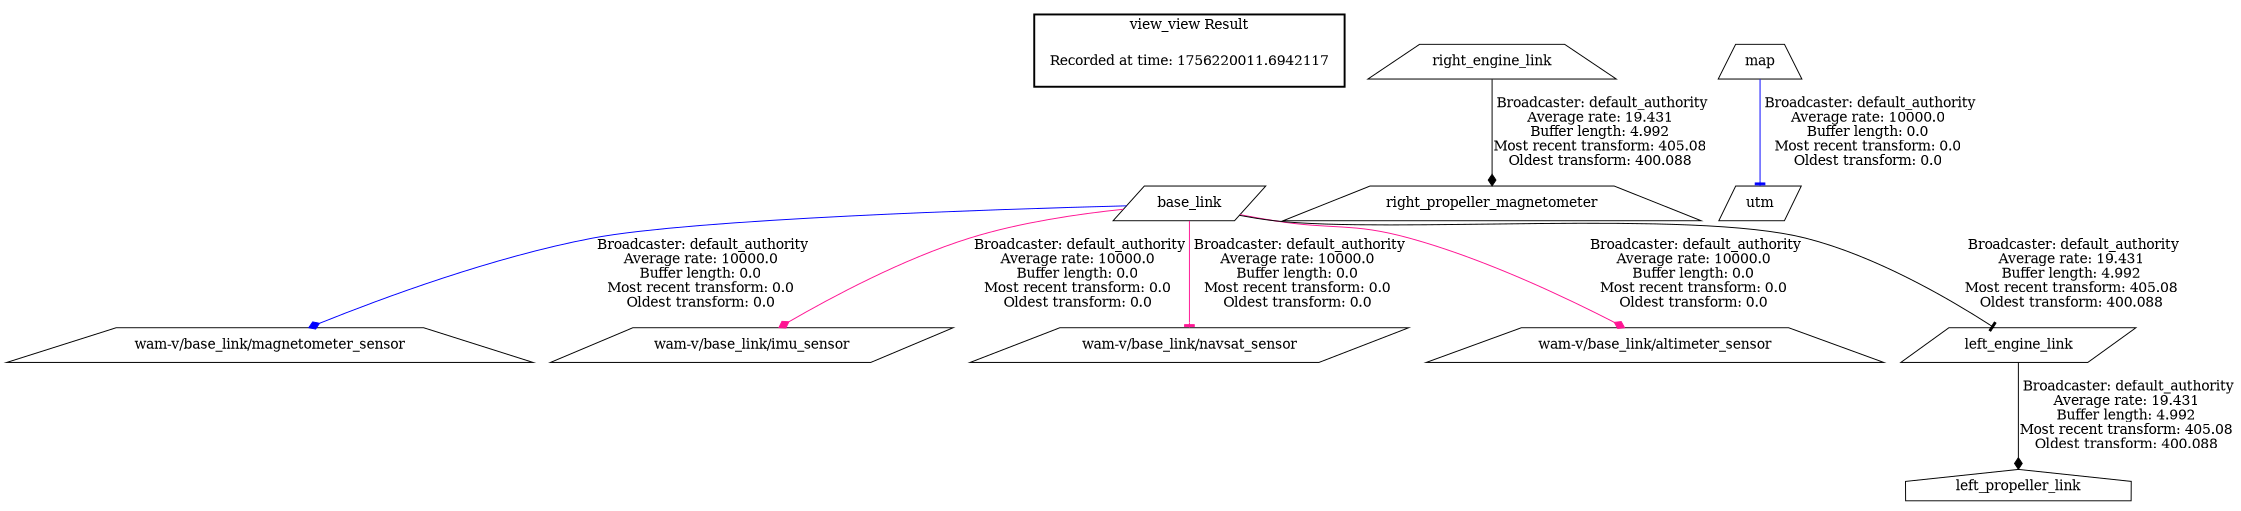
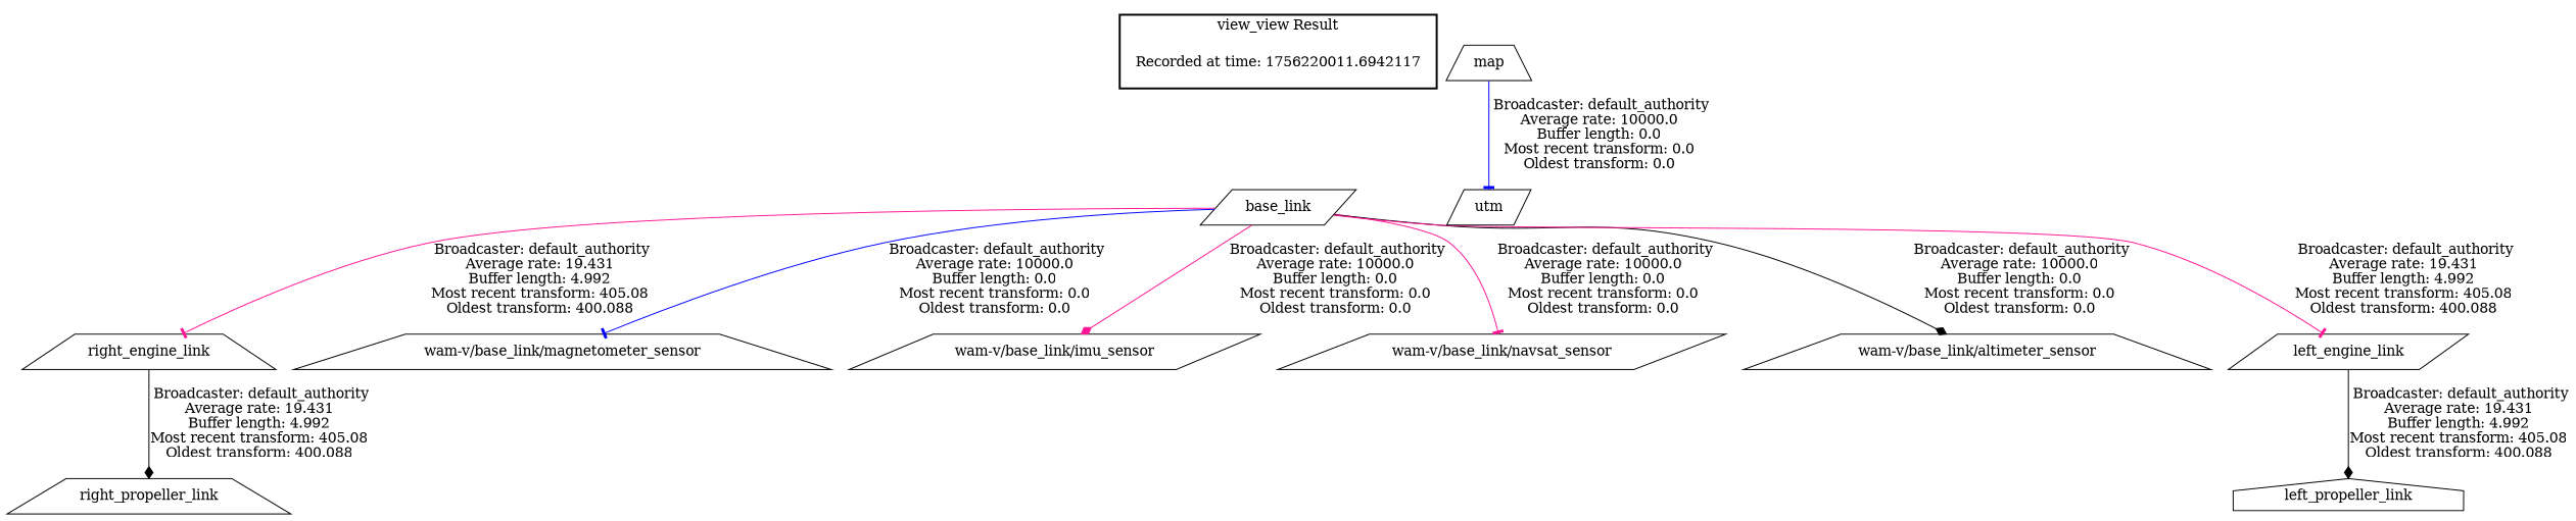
  digraph {
    node [shape=parallelogram]
    edge [arrowhead=diamond color=deeppink]
    "Recorded at time: 1756220011.6942117" [shape=plaintext]
    base_link
    right_engine_link [shape=trapezium]
    "wam-v/base_link/magnetometer_sensor" [shape=trapezium]
    "wam-v/base_link/imu_sensor"
    "wam-v/base_link/navsat_sensor"
    "wam-v/base_link/altimeter_sensor" [shape=trapezium]
    left_engine_link
-   right_propeller_link [shape=trapezium label=right_propeller_magnetometer]
+   right_propeller_link [shape=trapezium]
    left_propeller_link [shape=house]
    map [shape=trapezium]
    utm
    subgraph cluster_1 {
      color=black
      label="view_view Result"
      style=bold
      "Recorded at time: 1756220011.6942117"
    }
    "Recorded at time: 1756220011.6942117" -> base_link [style=invis arrowhead="" color=""]
-   base_link -> "wam-v/base_link/magnetometer_sensor" [color=blue label=" Broadcaster: default_authority\nAverage rate: 10000.0\nBuffer length: 0.0\nMost recent transform: 0.0\nOldest transform: 0.0\n"]
+   base_link -> right_engine_link [arrowhead=tee label=" Broadcaster: default_authority\nAverage rate: 19.431\nBuffer length: 4.992\nMost recent transform: 405.08\nOldest transform: 400.088\n"]
+   base_link -> "wam-v/base_link/magnetometer_sensor" [arrowhead=tee color=blue label=" Broadcaster: default_authority\nAverage rate: 10000.0\nBuffer length: 0.0\nMost recent transform: 0.0\nOldest transform: 0.0\n"]
    base_link -> "wam-v/base_link/imu_sensor" [label=" Broadcaster: default_authority\nAverage rate: 10000.0\nBuffer length: 0.0\nMost recent transform: 0.0\nOldest transform: 0.0\n"]
    base_link -> "wam-v/base_link/navsat_sensor" [arrowhead=tee label=" Broadcaster: default_authority\nAverage rate: 10000.0\nBuffer length: 0.0\nMost recent transform: 0.0\nOldest transform: 0.0\n"]
-   base_link -> "wam-v/base_link/altimeter_sensor" [label=" Broadcaster: default_authority\nAverage rate: 10000.0\nBuffer length: 0.0\nMost recent transform: 0.0\nOldest transform: 0.0\n"]
-   base_link -> left_engine_link [arrowhead=tee color=black label=" Broadcaster: default_authority\nAverage rate: 19.431\nBuffer length: 4.992\nMost recent transform: 405.08\nOldest transform: 400.088\n"]
+   base_link -> "wam-v/base_link/altimeter_sensor" [color=black label=" Broadcaster: default_authority\nAverage rate: 10000.0\nBuffer length: 0.0\nMost recent transform: 0.0\nOldest transform: 0.0\n"]
+   base_link -> left_engine_link [arrowhead=tee label=" Broadcaster: default_authority\nAverage rate: 19.431\nBuffer length: 4.992\nMost recent transform: 405.08\nOldest transform: 400.088\n"]
    right_engine_link -> right_propeller_link [color=black label=" Broadcaster: default_authority\nAverage rate: 19.431\nBuffer length: 4.992\nMost recent transform: 405.08\nOldest transform: 400.088\n"]
    left_engine_link -> left_propeller_link [color=black label=" Broadcaster: default_authority\nAverage rate: 19.431\nBuffer length: 4.992\nMost recent transform: 405.08\nOldest transform: 400.088\n"]
    map -> utm [arrowhead=tee color=blue label=" Broadcaster: default_authority\nAverage rate: 10000.0\nBuffer length: 0.0\nMost recent transform: 0.0\nOldest transform: 0.0\n"]
  }
